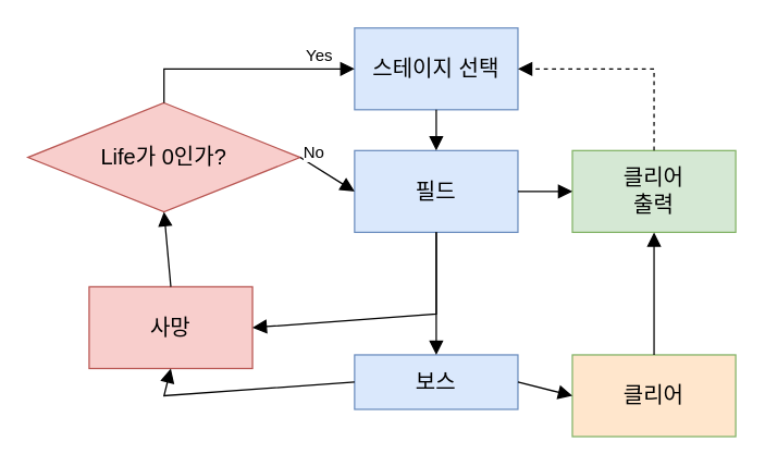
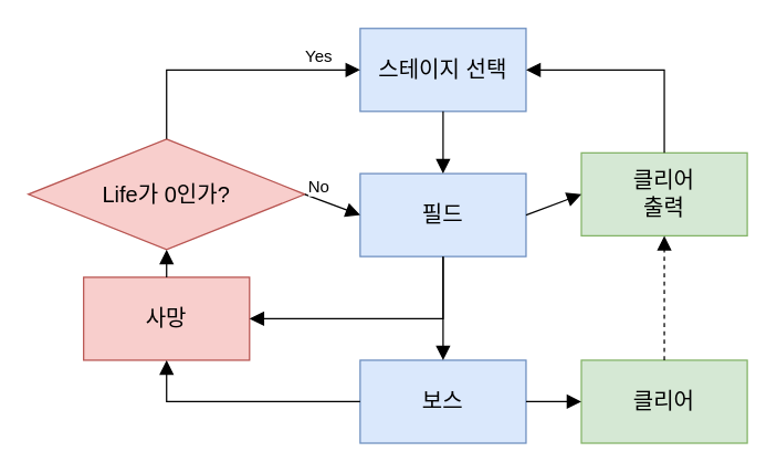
  <mxCell id="0" />
  <mxCell id="1" parent="0" />
  <mxCell id="2" value="스테이지 선택" style="rounded=0;whiteSpace=wrap;html=1;fontSize=16;fillColor=#dae8fc;strokeColor=#6c8ebf;" vertex="1" parent="1"><mxGeometry x="260" y="20" width="120" height="60" as="geometry" /></mxCell>
- <mxCell id="3" value="필드" style="rounded=0;whiteSpace=wrap;html=1;fontSize=16;fillColor=#dae8fc;strokeColor=#6c8ebf;" vertex="1" parent="1"><mxGeometry x="260" y="110" width="120" height="60" as="geometry" /></mxCell>
- <mxCell id="4" value="보스" style="rounded=0;whiteSpace=wrap;html=1;fontSize=16;fillColor=#dae8fc;strokeColor=#6c8ebf;" vertex="1" parent="1"><mxGeometry x="260" y="260" width="120" height="40" as="geometry" /></mxCell>
- <mxCell id="5" value="Life가 0인가?" style="rhombus;whiteSpace=wrap;html=1;fontSize=16;fillColor=#f8cecc;strokeColor=#b85450;" vertex="1" parent="1"><mxGeometry x="20" y="75" width="200" height="80" as="geometry" /></mxCell>
- <mxCell id="6" value="사망" style="rounded=0;whiteSpace=wrap;html=1;fontSize=16;fillColor=#f8cecc;strokeColor=#b85450;" vertex="1" parent="1"><mxGeometry x="65" y="210" width="120" height="60" as="geometry" /></mxCell>
+ <mxCell id="3" value="필드" style="rounded=0;whiteSpace=wrap;html=1;fontSize=16;fillColor=#dae8fc;strokeColor=#6c8ebf;" vertex="1" parent="1"><mxGeometry x="260" y="125" width="120" height="60" as="geometry" /></mxCell>
+ <mxCell id="4" value="보스" style="rounded=0;whiteSpace=wrap;html=1;fontSize=16;fillColor=#dae8fc;strokeColor=#6c8ebf;" vertex="1" parent="1"><mxGeometry x="260" y="260" width="120" height="60" as="geometry" /></mxCell>
+ <mxCell id="5" value="Life가 0인가?" style="rhombus;whiteSpace=wrap;html=1;fontSize=16;fillColor=#f8cecc;strokeColor=#b85450;" vertex="1" parent="1"><mxGeometry x="20" y="100" width="200" height="80" as="geometry" /></mxCell>
+ <mxCell id="6" value="사망" style="rounded=0;whiteSpace=wrap;html=1;fontSize=16;fillColor=#f8cecc;strokeColor=#b85450;" vertex="1" parent="1"><mxGeometry x="60" y="200" width="120" height="60" as="geometry" /></mxCell>
  <mxCell id="7" value="" style="html=1;verticalAlign=bottom;endArrow=block;curved=0;rounded=0;fontSize=12;startSize=8;endSize=8;exitX=0.5;exitY=1;exitDx=0;exitDy=0;entryX=0.5;entryY=0;entryDx=0;entryDy=0;" edge="1" parent="1" source="2" target="3"><mxGeometry width="80" relative="1" as="geometry"><mxPoint x="280" y="130" as="sourcePoint" /><mxPoint x="360" y="130" as="targetPoint" /></mxGeometry></mxCell>
  <mxCell id="8" value="" style="html=1;verticalAlign=bottom;endArrow=block;curved=0;rounded=0;fontSize=12;startSize=8;endSize=8;exitX=0.5;exitY=1;exitDx=0;exitDy=0;entryX=0.5;entryY=0;entryDx=0;entryDy=0;" edge="1" parent="1" source="3" target="4"><mxGeometry width="80" relative="1" as="geometry"><mxPoint x="319.5" y="230" as="sourcePoint" /><mxPoint x="550" y="180" as="targetPoint" /></mxGeometry></mxCell>
  <mxCell id="9" value="" style="html=1;verticalAlign=bottom;endArrow=block;curved=0;rounded=0;fontSize=12;startSize=8;endSize=8;exitX=0;exitY=0.5;exitDx=0;exitDy=0;entryX=0.5;entryY=1;entryDx=0;entryDy=0;" edge="1" parent="1" source="4" target="6"><mxGeometry width="80" relative="1" as="geometry"><mxPoint x="160" y="330" as="sourcePoint" /><mxPoint x="160" y="420" as="targetPoint" /><Array as="points"><mxPoint x="120" y="290" /></Array></mxGeometry></mxCell>
  <mxCell id="10" value="" style="html=1;verticalAlign=bottom;endArrow=block;curved=0;rounded=0;fontSize=12;startSize=8;endSize=8;exitX=0.5;exitY=0;exitDx=0;exitDy=0;entryX=0.5;entryY=1;entryDx=0;entryDy=0;" edge="1" parent="1" source="6" target="5"><mxGeometry width="80" relative="1" as="geometry"><mxPoint x="360" y="120" as="sourcePoint" /><mxPoint x="360" y="210" as="targetPoint" /></mxGeometry></mxCell>
  <mxCell id="11" value="No" style="html=1;verticalAlign=bottom;endArrow=block;curved=0;rounded=0;fontSize=12;startSize=8;endSize=8;exitX=1;exitY=0.5;exitDx=0;exitDy=0;entryX=0;entryY=0.5;entryDx=0;entryDy=0;" edge="1" parent="1" source="5" target="3"><mxGeometry x="-0.5" width="80" relative="1" as="geometry"><mxPoint x="220" y="155" as="sourcePoint" /><mxPoint x="220" y="245" as="targetPoint" /><Array as="points" /><mxPoint as="offset" /></mxGeometry></mxCell>
  <mxCell id="12" value="Yes" style="html=1;verticalAlign=bottom;endArrow=block;curved=0;rounded=0;fontSize=12;startSize=8;endSize=8;exitX=0.5;exitY=0;exitDx=0;exitDy=0;entryX=0;entryY=0.5;entryDx=0;entryDy=0;" edge="1" parent="1" source="5" target="2"><mxGeometry x="0.684" width="80" relative="1" as="geometry"><mxPoint x="380" y="140" as="sourcePoint" /><mxPoint x="380" y="230" as="targetPoint" /><Array as="points"><mxPoint x="120" y="50" /></Array><mxPoint as="offset" /></mxGeometry></mxCell>
  <mxCell id="13" value="" style="html=1;verticalAlign=bottom;endArrow=block;curved=0;rounded=0;fontSize=12;startSize=8;endSize=8;exitX=0.5;exitY=1;exitDx=0;exitDy=0;entryX=1;entryY=0.5;entryDx=0;entryDy=0;" edge="1" parent="1" source="3" target="6"><mxGeometry width="80" relative="1" as="geometry"><mxPoint x="390" y="150" as="sourcePoint" /><mxPoint x="390" y="240" as="targetPoint" /><Array as="points"><mxPoint x="320" y="230" /></Array></mxGeometry></mxCell>
- <mxCell id="14" value="클리어" style="rounded=0;whiteSpace=wrap;html=1;fontSize=16;fillColor=#ffe6cc;strokeColor=#82b366;" vertex="1" parent="1"><mxGeometry x="420" y="260" width="120" height="60" as="geometry" /></mxCell>
+ <mxCell id="14" value="클리어" style="rounded=0;whiteSpace=wrap;html=1;fontSize=16;fillColor=#d5e8d4;strokeColor=#82b366;" vertex="1" parent="1"><mxGeometry x="420" y="260" width="120" height="60" as="geometry" /></mxCell>
  <mxCell id="15" value="클리어&lt;br&gt;출력" style="rounded=0;whiteSpace=wrap;html=1;fontSize=16;fillColor=#d5e8d4;strokeColor=#82b366;" vertex="1" parent="1"><mxGeometry x="420" y="110" width="120" height="60" as="geometry" /></mxCell>
  <mxCell id="16" value="" style="html=1;verticalAlign=bottom;endArrow=block;curved=0;rounded=0;fontSize=12;startSize=8;endSize=8;exitX=1;exitY=0.5;exitDx=0;exitDy=0;entryX=0;entryY=0.5;entryDx=0;entryDy=0;" edge="1" parent="1" source="4" target="14"><mxGeometry width="80" relative="1" as="geometry"><mxPoint x="330" y="90" as="sourcePoint" /><mxPoint x="330" y="120" as="targetPoint" /></mxGeometry></mxCell>
- <mxCell id="17" value="" style="html=1;verticalAlign=bottom;endArrow=block;curved=0;rounded=0;fontSize=12;startSize=8;endSize=8;exitX=0.5;exitY=0;exitDx=0;exitDy=0;entryX=0.5;entryY=1;entryDx=0;entryDy=0;" edge="1" parent="1" source="14" target="15"><mxGeometry width="80" relative="1" as="geometry"><mxPoint x="390" y="300" as="sourcePoint" /><mxPoint x="460" y="300" as="targetPoint" /></mxGeometry></mxCell>
+ <mxCell id="17" value="" style="html=1;verticalAlign=bottom;endArrow=block;curved=0;rounded=0;fontSize=12;startSize=8;endSize=8;exitX=0.5;exitY=0;exitDx=0;exitDy=0;entryX=0.5;entryY=1;entryDx=0;entryDy=0;dashed=1;" edge="1" parent="1" source="14" target="15"><mxGeometry width="80" relative="1" as="geometry"><mxPoint x="390" y="300" as="sourcePoint" /><mxPoint x="460" y="300" as="targetPoint" /></mxGeometry></mxCell>
  <mxCell id="18" value="" style="html=1;verticalAlign=bottom;endArrow=block;curved=0;rounded=0;fontSize=12;startSize=8;endSize=8;exitX=1;exitY=0.5;exitDx=0;exitDy=0;entryX=0;entryY=0.5;entryDx=0;entryDy=0;" edge="1" parent="1" source="3" target="15"><mxGeometry width="80" relative="1" as="geometry"><mxPoint x="400" y="310" as="sourcePoint" /><mxPoint x="470" y="310" as="targetPoint" /></mxGeometry></mxCell>
- <mxCell id="19" value="" style="html=1;verticalAlign=bottom;endArrow=block;curved=0;rounded=0;fontSize=12;startSize=8;endSize=8;exitX=0.5;exitY=0;exitDx=0;exitDy=0;entryX=1;entryY=0.5;entryDx=0;entryDy=0;dashed=1;" edge="1" parent="1" source="15" target="2"><mxGeometry width="80" relative="1" as="geometry"><mxPoint x="410" y="320" as="sourcePoint" /><mxPoint x="480" y="320" as="targetPoint" /><Array as="points"><mxPoint x="480" y="50" /></Array></mxGeometry></mxCell>
+ <mxCell id="19" value="" style="html=1;verticalAlign=bottom;endArrow=block;curved=0;rounded=0;fontSize=12;startSize=8;endSize=8;exitX=0.5;exitY=0;exitDx=0;exitDy=0;entryX=1;entryY=0.5;entryDx=0;entryDy=0;" edge="1" parent="1" source="15" target="2"><mxGeometry width="80" relative="1" as="geometry"><mxPoint x="410" y="320" as="sourcePoint" /><mxPoint x="480" y="320" as="targetPoint" /><Array as="points"><mxPoint x="480" y="50" /></Array></mxGeometry></mxCell>
